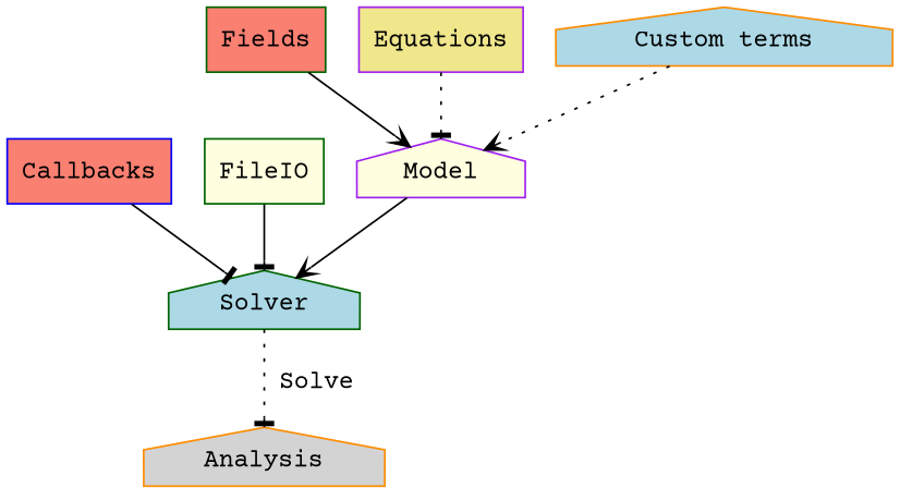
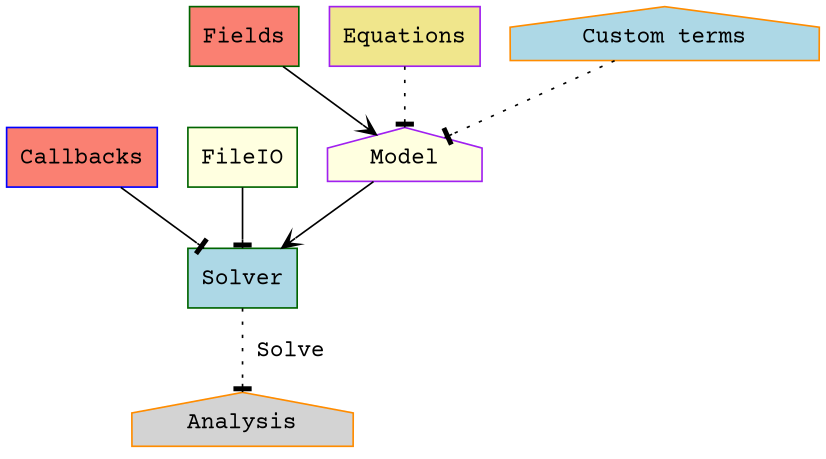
  digraph {
    fontname="Courier Prime"
    node [color=darkgreen fillcolor=lightyellow fontname="Courier Prime" shape=house style=filled]
    edge [arrowhead=tee fontname="Courier Prime" style=solid]
    Model [color=purple]
    Fields [fillcolor=salmon shape=box]
-   Solver [fillcolor=lightblue]
+   Solver [fillcolor=lightblue shape=box]
    Analysis [color=darkorange fillcolor=lightgrey]
    Equations [color=purple fillcolor=khaki shape=box]
    "Custom terms" [color=darkorange fillcolor=lightblue]
    Callbacks [color=blue fillcolor=salmon shape=box]
    FileIO [shape=box]
    Model -> Solver [arrowhead=vee]
    Fields -> Model [arrowhead=vee]
    Solver -> Analysis [label=" Solve" style=dotted]
    Equations -> Model [style=dotted]
-   "Custom terms" -> Model [arrowhead=vee style=dotted]
+   "Custom terms" -> Model [style=dotted]
    Callbacks -> Solver
    FileIO -> Solver
  }
